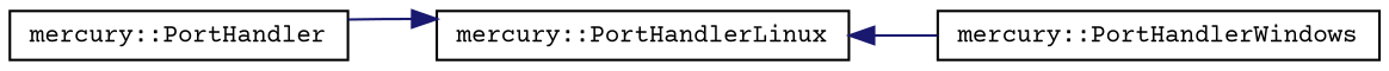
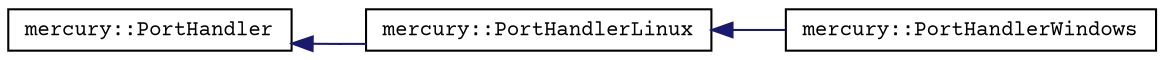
  digraph {
    fontname="Courier Prime"
    rankdir=LR
    node [color=black fillcolor=white fontname="Courier Prime" fontsize=10 shape=record style=filled]
    edge [color=midnightblue dir=back fontname="Courier Prime" fontsize=10 labelfontname=Helvetica labelfontsize=10 style=solid]
    n1 [height=0.2 label="mercury::PortHandler" width=0.4]
    n2 [height=0.2 label="mercury::PortHandlerLinux" width=0.4]
    n3 [height=0.2 label="mercury::PortHandlerWindows" width=0.4]
-   n2 -> n1
+   n1 -> n2
    n2 -> n3
  }
